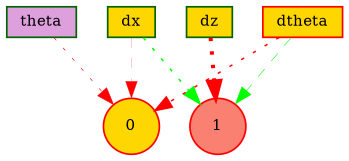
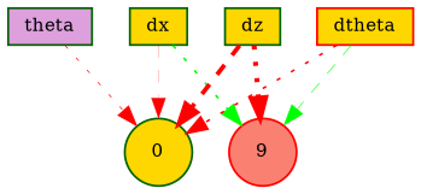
  digraph {
    node [color=darkgreen fillcolor=gold fontsize=9 shape=box style=filled]
    edge [color=red style=dotted]
    dx [height=0.2 width=0.2]
-   0 [color=red height=0.2 shape=circle width=0.2]
-   1 [color=red fillcolor=salmon height=0.2 shape=circle width=0.2]
+   0 [height=0.2 shape=circle width=0.2]
+   1 [color=red fillcolor=salmon height=0.2 shape=circle width=0.2 label=9]
    dz [height=0.2 width=0.2]
    theta [fillcolor=plum height=0.2 width=0.2]
    dtheta [color=red height=0.2 width=0.2]
    dx -> 0 [penwidth=0.12112591083480731 style=dashed]
    dx -> 1 [color=green penwidth=0.9168472948928575]
+   dz -> 0 [penwidth=2.1582869536667757 style=dashed]
    dz -> 1 [penwidth=2.4033227537733173]
    theta -> 0 [penwidth=0.3859971516658207]
    dtheta -> 0 [penwidth=0.8706889854885914]
    dtheta -> 1 [color=green penwidth=0.3253177919965219 style=dashed]
  }
